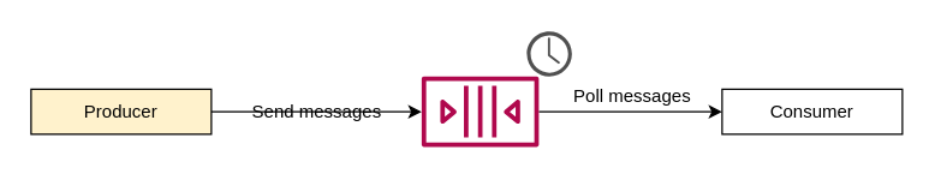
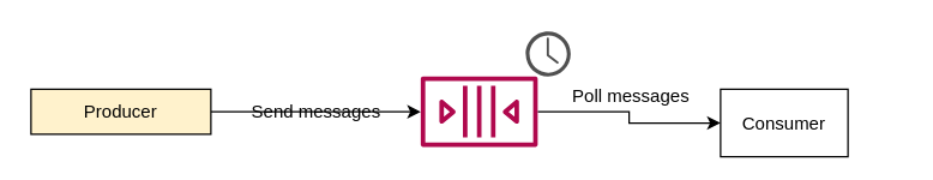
  <mxCell id="0" />
  <mxCell id="1" parent="0" />
  <mxCell id="2" style="edgeStyle=orthogonalEdgeStyle;rounded=0;orthogonalLoop=1;jettySize=auto;html=1;" edge="1" parent="1" source="3" target="6"><mxGeometry relative="1" as="geometry" /></mxCell>
  <mxCell id="3" value="Producer" style="rounded=0;whiteSpace=wrap;html=1;fillColor=#fff2cc;" vertex="1" parent="1"><mxGeometry x="20" y="59" width="120" height="30" as="geometry" /></mxCell>
- <mxCell id="4" value="Consumer" style="rounded=0;whiteSpace=wrap;html=1;" vertex="1" parent="1"><mxGeometry x="480" y="59" width="120" height="30" as="geometry" /></mxCell>
+ <mxCell id="4" value="Consumer" style="rounded=0;whiteSpace=wrap;html=1;" vertex="1" parent="1"><mxGeometry x="480" y="59" width="85" height="45" as="geometry" /></mxCell>
  <mxCell id="5" style="edgeStyle=orthogonalEdgeStyle;rounded=0;orthogonalLoop=1;jettySize=auto;html=1;entryX=0;entryY=0.5;entryDx=0;entryDy=0;" edge="1" parent="1" source="6" target="4"><mxGeometry relative="1" as="geometry" /></mxCell>
  <mxCell id="6" value="" style="sketch=0;outlineConnect=0;fontColor=#232F3E;gradientColor=none;fillColor=#B0084D;strokeColor=none;dashed=0;verticalLabelPosition=bottom;verticalAlign=top;align=center;html=1;fontSize=12;fontStyle=0;aspect=fixed;pointerEvents=1;shape=mxgraph.aws4.queue;" vertex="1" parent="1"><mxGeometry x="280" y="50.5" width="78" height="47" as="geometry" /></mxCell>
  <mxCell id="7" value="" style="sketch=0;pointerEvents=1;shadow=0;dashed=0;html=1;strokeColor=none;fillColor=#505050;labelPosition=center;verticalLabelPosition=bottom;verticalAlign=top;outlineConnect=0;align=center;shape=mxgraph.office.concepts.clock;" vertex="1" parent="1"><mxGeometry x="350" y="20.5" width="30" height="30" as="geometry" /></mxCell>
  <mxCell id="8" value="Send messages" style="text;html=1;align=center;verticalAlign=middle;resizable=0;points=[];autosize=1;strokeColor=none;fillColor=none;" vertex="1" parent="1"><mxGeometry x="155" y="59" width="110" height="30" as="geometry" /></mxCell>
  <mxCell id="9" value="Poll messages" style="text;html=1;align=center;verticalAlign=middle;resizable=0;points=[];autosize=1;strokeColor=none;fillColor=none;" vertex="1" parent="1"><mxGeometry x="370" y="49" width="100" height="30" as="geometry" /></mxCell>
